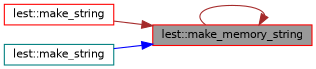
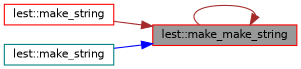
  digraph {
    rankdir=RL
    node [color=red fillcolor=white fontname=Helvetica fontsize=10 shape=box style=filled]
    edge [color=brown dir=back fontname=Helvetica fontsize=10 labelfontname=Helvetica labelfontsize=10 style=solid]
-   n1 [fillcolor=grey60 fontcolor=black height=0.2 label="lest::make_memory_string" width=0.4]
+   n1 [fillcolor=grey60 fontcolor=black height=0.2 label="lest::make_make_string" width=0.4]
    n2 [height=0.2 label="lest::make_string" width=0.4]
    n3 [color=teal height=0.2 label="lest::make_string" width=0.4]
    n1 -> n1
    n1 -> n2
    n1 -> n3 [color=blue]
  }
